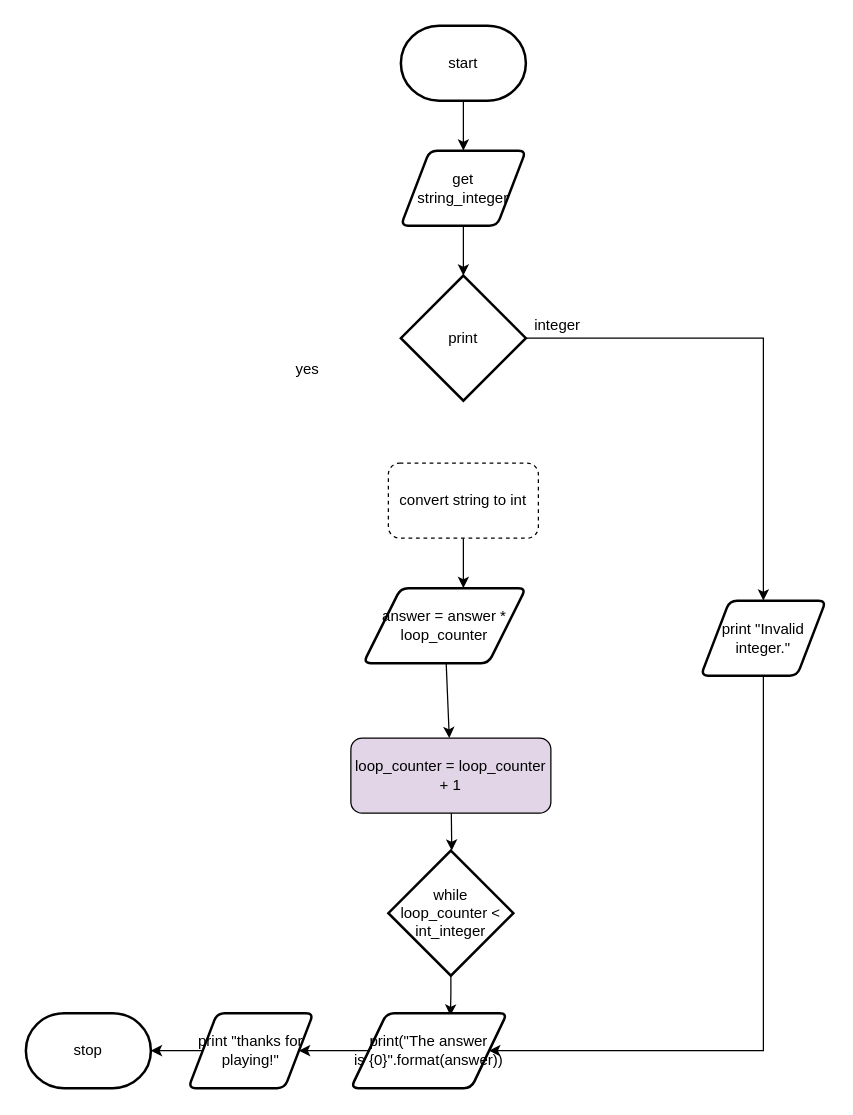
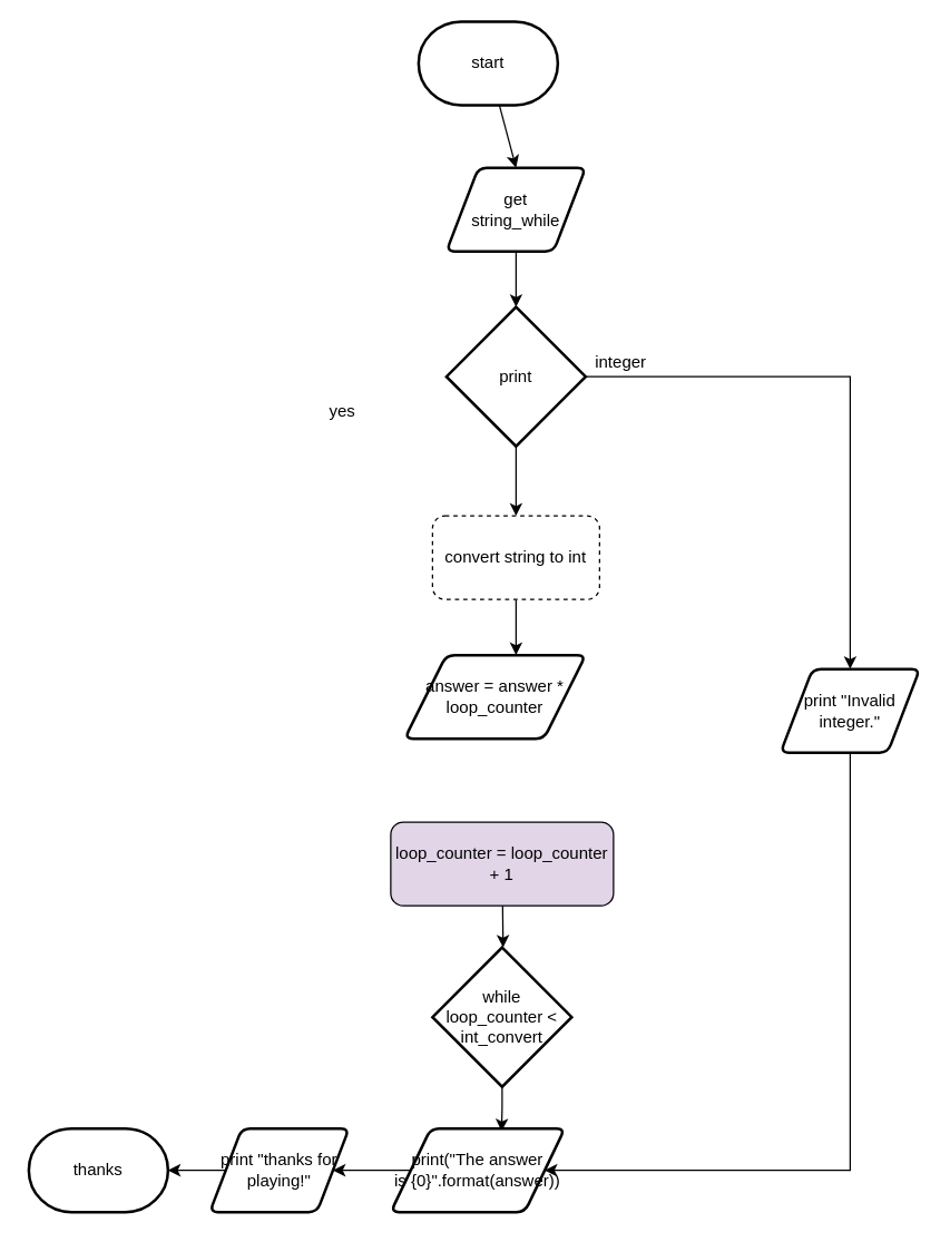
  <mxCell id="0" />
  <mxCell id="1" parent="0" />
  <mxCell id="2" style="edgeStyle=none;html=1;entryX=0.5;entryY=0;entryDx=0;entryDy=0;" parent="1" source="3" edge="1"><mxGeometry relative="1" as="geometry"><mxPoint x="370" y="120" as="targetPoint" /></mxGeometry></mxCell>
- <mxCell id="3" value="start" style="strokeWidth=2;html=1;shape=mxgraph.flowchart.terminator;whiteSpace=wrap;" parent="1" vertex="1"><mxGeometry x="320" y="20" width="100" height="60" as="geometry" /></mxCell>
+ <mxCell id="3" value="start" style="strokeWidth=2;html=1;shape=mxgraph.flowchart.terminator;whiteSpace=wrap;" parent="1" vertex="1"><mxGeometry x="300" y="15" width="100" height="60" as="geometry" /></mxCell>
  <mxCell id="4" style="edgeStyle=orthogonalEdgeStyle;html=1;entryX=0;entryY=0.5;entryDx=0;entryDy=0;entryPerimeter=0;strokeColor=none;rounded=0;" parent="1" edge="1"><mxGeometry relative="1" as="geometry"><mxPoint x="495" y="460" as="targetPoint" /><mxPoint x="423.9" y="515" as="sourcePoint" /></mxGeometry></mxCell>
  <mxCell id="5" style="edgeStyle=none;html=1;entryX=0.5;entryY=0;entryDx=0;entryDy=0;entryPerimeter=0;" parent="1" source="6" target="9" edge="1"><mxGeometry relative="1" as="geometry" /></mxCell>
- <mxCell id="6" value="get &lt;br&gt;string_integer" style="shape=parallelogram;html=1;strokeWidth=2;perimeter=parallelogramPerimeter;whiteSpace=wrap;rounded=1;arcSize=12;size=0.23;" parent="1" vertex="1"><mxGeometry x="320" y="120" width="100" height="60" as="geometry" /></mxCell>
+ <mxCell id="6" value="get &lt;br&gt;string_while" style="shape=parallelogram;html=1;strokeWidth=2;perimeter=parallelogramPerimeter;whiteSpace=wrap;rounded=1;arcSize=12;size=0.23;" parent="1" vertex="1"><mxGeometry x="320" y="120" width="100" height="60" as="geometry" /></mxCell>
+ <mxCell id="7" style="edgeStyle=none;html=1;entryX=0.5;entryY=0;entryDx=0;entryDy=0;" parent="1" source="9" target="11" edge="1"><mxGeometry relative="1" as="geometry" /></mxCell>
  <mxCell id="8" style="edgeStyle=orthogonalEdgeStyle;rounded=0;html=1;" parent="1" source="9" target="14" edge="1"><mxGeometry relative="1" as="geometry" /></mxCell>
  <mxCell id="9" value="print" style="strokeWidth=2;html=1;shape=mxgraph.flowchart.decision;whiteSpace=wrap;" parent="1" vertex="1"><mxGeometry x="320" y="220" width="100" height="100" as="geometry" /></mxCell>
  <mxCell id="10" style="edgeStyle=none;html=1;" parent="1" source="11" edge="1"><mxGeometry relative="1" as="geometry"><mxPoint x="370" y="470" as="targetPoint" /></mxGeometry></mxCell>
  <mxCell id="11" value="convert string to int" style="rounded=1;whiteSpace=wrap;html=1;dashed=1;" parent="1" vertex="1"><mxGeometry x="310" y="370" width="120" height="60" as="geometry" /></mxCell>
  <mxCell id="12" style="edgeStyle=orthogonalEdgeStyle;rounded=0;html=1;exitX=0.5;exitY=1;exitDx=0;exitDy=0;entryX=1;entryY=0.5;entryDx=0;entryDy=0;" parent="1" source="14" edge="1" target="24"><mxGeometry relative="1" as="geometry"><mxPoint x="400" y="810" as="targetPoint" /><Array as="points"><mxPoint x="610" y="840" /></Array><mxPoint x="520" y="680" as="sourcePoint" /></mxGeometry></mxCell>
  <mxCell id="13" value="yes" style="text;html=1;align=center;verticalAlign=middle;resizable=0;points=[];autosize=1;strokeColor=none;fillColor=none;" parent="1" vertex="1"><mxGeometry x="230" y="285" width="30" height="20" as="geometry" /></mxCell>
  <mxCell id="14" value="print &quot;Invalid integer.&quot;" style="shape=parallelogram;html=1;strokeWidth=2;perimeter=parallelogramPerimeter;whiteSpace=wrap;rounded=1;arcSize=12;size=0.23;" parent="1" vertex="1"><mxGeometry x="560" y="480" width="100" height="60" as="geometry" /></mxCell>
  <mxCell id="15" value="integer" style="text;html=1;align=center;verticalAlign=middle;resizable=0;points=[];autosize=1;strokeColor=none;fillColor=none;" parent="1" vertex="1"><mxGeometry x="410" y="250" width="70" height="20" as="geometry" /></mxCell>
- <mxCell id="16" value="stop" style="strokeWidth=2;html=1;shape=mxgraph.flowchart.terminator;whiteSpace=wrap;" parent="1" vertex="1"><mxGeometry x="20" y="810" width="100" height="60" as="geometry" /></mxCell>
+ <mxCell id="16" value="thanks" style="strokeWidth=2;html=1;shape=mxgraph.flowchart.terminator;whiteSpace=wrap;" parent="1" vertex="1"><mxGeometry x="20" y="810" width="100" height="60" as="geometry" /></mxCell>
  <mxCell id="17" style="edgeStyle=none;html=1;entryX=0.432;entryY=0;entryDx=0;entryDy=0;entryPerimeter=0;" parent="1" source="18" edge="1"><mxGeometry relative="1" as="geometry"><mxPoint x="360.72" y="680" as="targetPoint" /></mxGeometry></mxCell>
  <mxCell id="18" value="loop_counter = loop_counter + 1" style="rounded=1;whiteSpace=wrap;html=1;fillColor=#e1d5e7;" parent="1" vertex="1"><mxGeometry x="280" y="590" width="160" height="60" as="geometry" /></mxCell>
- <mxCell id="19" style="edgeStyle=none;html=1;" edge="1" parent="1" source="20" target="18"><mxGeometry relative="1" as="geometry" /></mxCell>
  <mxCell id="20" value="answer = answer * loop_counter" style="shape=parallelogram;html=1;strokeWidth=2;perimeter=parallelogramPerimeter;whiteSpace=wrap;rounded=1;arcSize=12;size=0.23;" vertex="1" parent="1"><mxGeometry x="290" y="470" width="130" height="60" as="geometry" /></mxCell>
  <mxCell id="21" style="edgeStyle=orthogonalEdgeStyle;rounded=0;html=1;entryX=0.637;entryY=0.033;entryDx=0;entryDy=0;entryPerimeter=0;" edge="1" parent="1" source="22" target="24"><mxGeometry relative="1" as="geometry" /></mxCell>
- <mxCell id="22" value="while loop_counter &amp;lt; int_integer" style="strokeWidth=2;html=1;shape=mxgraph.flowchart.decision;whiteSpace=wrap;" vertex="1" parent="1"><mxGeometry x="310" y="680" width="100" height="100" as="geometry" /></mxCell>
+ <mxCell id="22" value="while loop_counter &amp;lt; int_convert" style="strokeWidth=2;html=1;shape=mxgraph.flowchart.decision;whiteSpace=wrap;" vertex="1" parent="1"><mxGeometry x="310" y="680" width="100" height="100" as="geometry" /></mxCell>
  <mxCell id="23" style="edgeStyle=orthogonalEdgeStyle;rounded=0;html=1;entryX=1;entryY=0.5;entryDx=0;entryDy=0;" edge="1" parent="1" source="24" target="26"><mxGeometry relative="1" as="geometry" /></mxCell>
  <mxCell id="24" value="print(&quot;The answer &lt;br&gt;is {0}&quot;.format(answer))" style="shape=parallelogram;html=1;strokeWidth=2;perimeter=parallelogramPerimeter;whiteSpace=wrap;rounded=1;arcSize=12;size=0.23;" vertex="1" parent="1"><mxGeometry x="280" y="810" width="125" height="60" as="geometry" /></mxCell>
  <mxCell id="25" style="edgeStyle=orthogonalEdgeStyle;rounded=0;html=1;entryX=1;entryY=0.5;entryDx=0;entryDy=0;entryPerimeter=0;" edge="1" parent="1" source="26" target="16"><mxGeometry relative="1" as="geometry" /></mxCell>
  <mxCell id="26" value="print &quot;thanks for playing!&quot;" style="shape=parallelogram;html=1;strokeWidth=2;perimeter=parallelogramPerimeter;whiteSpace=wrap;rounded=1;arcSize=12;size=0.23;" vertex="1" parent="1"><mxGeometry x="150" y="810" width="100" height="60" as="geometry" /></mxCell>
